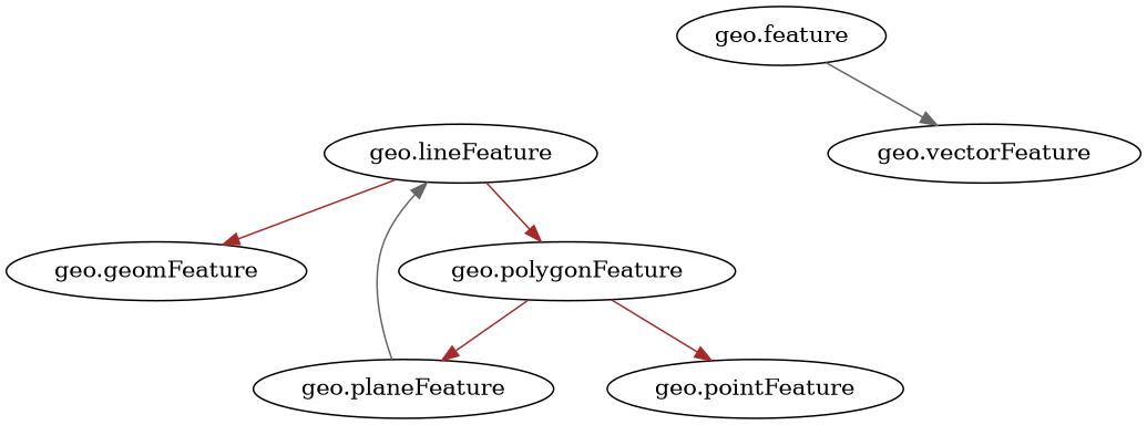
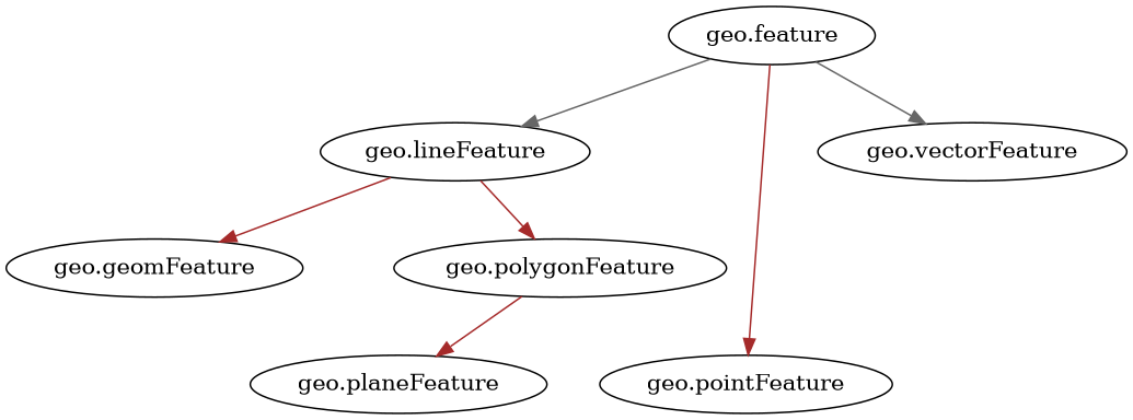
  digraph {
    edge [color=brown]
    n1 [label="geo.feature"]
    n2 [label="geo.lineFeature"]
    n3 [label="geo.pointFeature"]
    n4 [label="geo.vectorFeature"]
    n5 [label="geo.geomFeature"]
    n6 [label="geo.polygonFeature"]
    n7 [label="geo.planeFeature"]
-   n7 -> n2 [color=gray40]
-   n6 -> n3
+   n1 -> n2 [color=gray40]
+   n1 -> n3
    n1 -> n4 [color=gray40]
    n2 -> n5
    n2 -> n6
    n6 -> n7
  }
